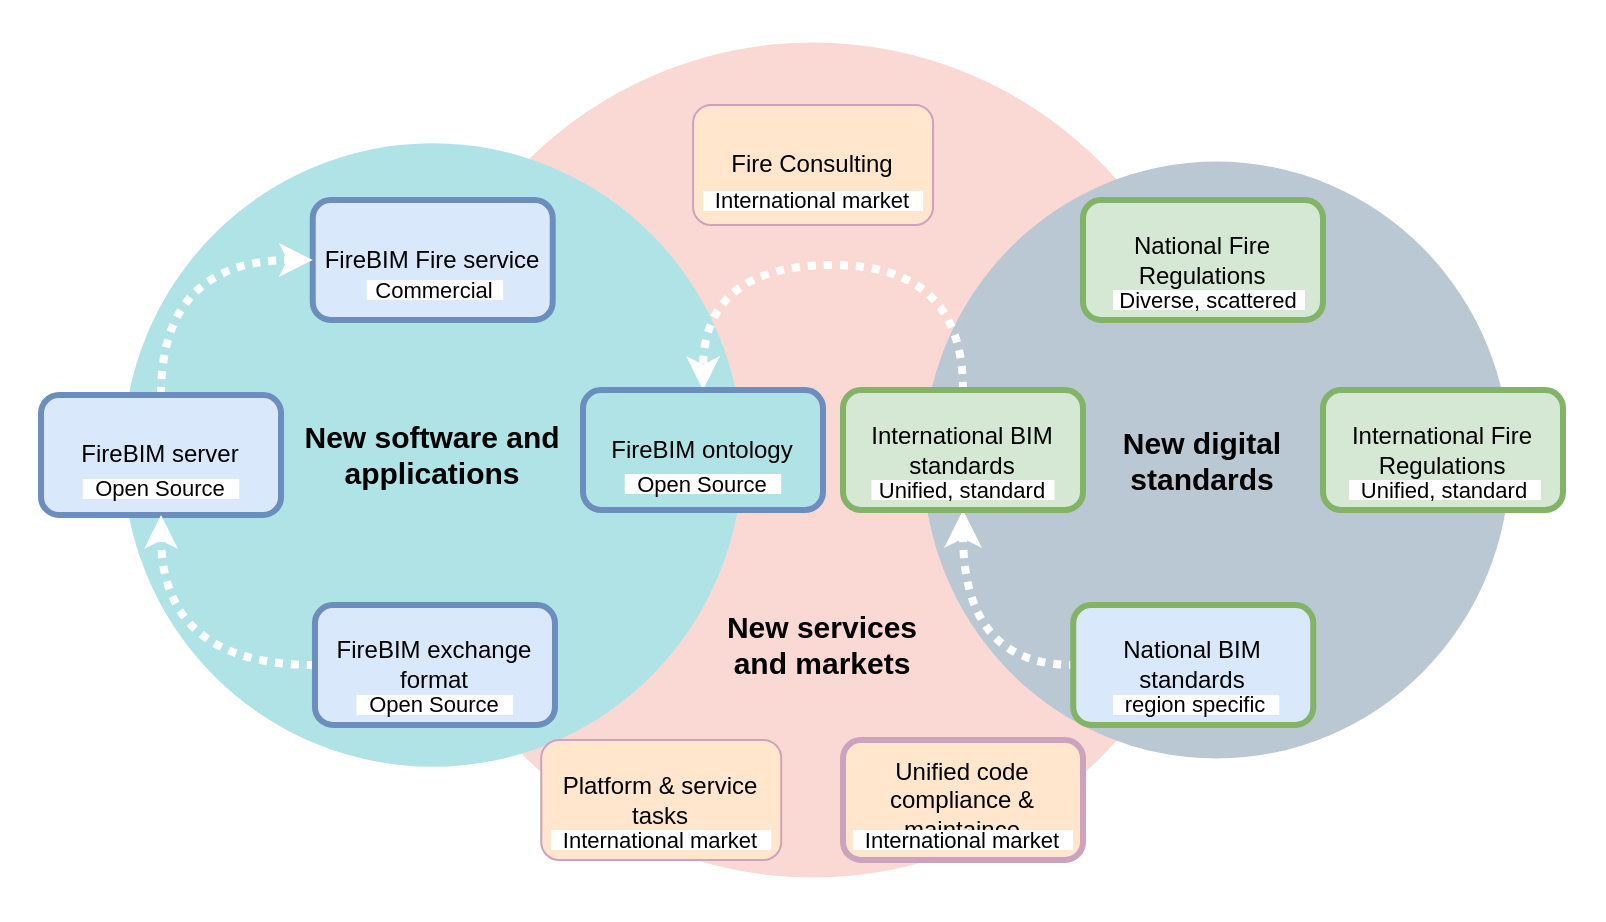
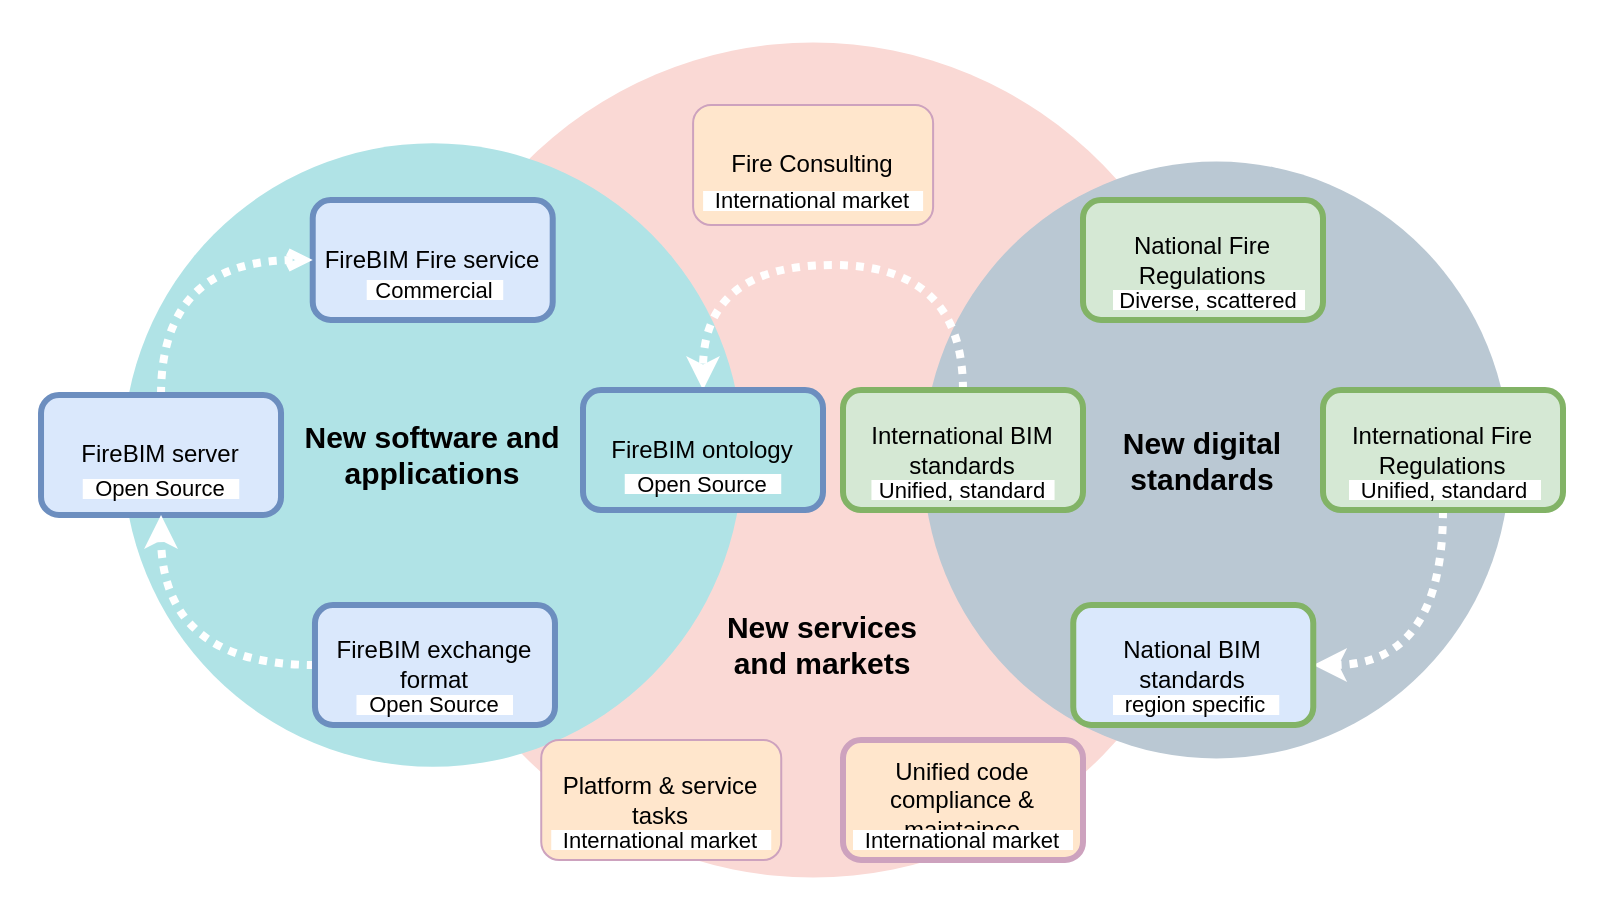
  <mxCell id="0" />
  <mxCell id="1" parent="0" />
  <mxCell id="2" value="" style="ellipse;whiteSpace=wrap;html=1;fillColor=#fad9d5;strokeColor=none;" vertex="1" parent="1"><mxGeometry x="201.09" y="20.75" width="409.91" height="417.5" as="geometry" /></mxCell>
  <mxCell id="3" value="" style="ellipse;whiteSpace=wrap;html=1;fillColor=#bac8d3;strokeColor=none;" vertex="1" parent="1"><mxGeometry x="461.05" y="80.25" width="293.35" height="298.5" as="geometry" /></mxCell>
  <mxCell id="4" value="" style="ellipse;whiteSpace=wrap;html=1;fillColor=#b0e3e6;strokeColor=none;" vertex="1" parent="1"><mxGeometry x="60.93" y="71.12" width="309.86" height="311.75" as="geometry" /></mxCell>
+ <mxCell id="5" style="edgeStyle=orthogonalEdgeStyle;curved=1;orthogonalLoop=1;jettySize=auto;html=1;exitX=0.5;exitY=1;exitDx=0;exitDy=0;entryX=1;entryY=0.5;entryDx=0;entryDy=0;dashed=1;dashPattern=1 1;startArrow=none;startFill=0;endArrow=classic;endFill=1;endSize=4;strokeWidth=4;strokeColor=#FFFFFF;" edge="1" parent="1" source="6" target="10"><mxGeometry relative="1" as="geometry" /></mxCell>
  <mxCell id="6" value="International Fire Regulations" style="rounded=1;whiteSpace=wrap;html=1;fillColor=#d5e8d4;strokeColor=#82b366;strokeWidth=3;" vertex="1" parent="1"><mxGeometry x="661" y="194.5" width="120" height="60" as="geometry" /></mxCell>
- <mxCell id="7" style="edgeStyle=orthogonalEdgeStyle;curved=1;orthogonalLoop=1;jettySize=auto;html=1;exitX=0.5;exitY=1;exitDx=0;exitDy=0;entryX=0;entryY=0.5;entryDx=0;entryDy=0;dashed=1;dashPattern=1 1;endSize=4;strokeWidth=4;startArrow=classic;startFill=1;endArrow=none;endFill=0;strokeColor=#FFFFFF;" edge="1" parent="1" source="9" target="10"><mxGeometry relative="1" as="geometry" /></mxCell>
  <mxCell id="8" style="edgeStyle=orthogonalEdgeStyle;curved=1;orthogonalLoop=1;jettySize=auto;html=1;exitX=0.5;exitY=0;exitDx=0;exitDy=0;entryX=0.5;entryY=0;entryDx=0;entryDy=0;dashed=1;dashPattern=1 1;startArrow=none;startFill=0;endArrow=classic;endFill=1;endSize=4;strokeWidth=4;strokeColor=#FFFFFF;" edge="1" parent="1" source="9" target="26"><mxGeometry relative="1" as="geometry"><Array as="points"><mxPoint x="481" y="132" /><mxPoint x="351" y="132" /></Array></mxGeometry></mxCell>
  <mxCell id="9" value="International BIM standards" style="rounded=1;whiteSpace=wrap;html=1;fillColor=#d5e8d4;strokeColor=#82b366;strokeWidth=3;" vertex="1" parent="1"><mxGeometry x="421" y="194.5" width="120" height="60" as="geometry" /></mxCell>
  <mxCell id="10" value="National BIM standards" style="rounded=1;whiteSpace=wrap;html=1;fillColor=#dae8fc;strokeColor=#82b366;strokeWidth=3;" vertex="1" parent="1"><mxGeometry x="536.13" y="302" width="120" height="60" as="geometry" /></mxCell>
  <mxCell id="11" value="National Fire Regulations" style="rounded=1;whiteSpace=wrap;html=1;fillColor=#d5e8d4;strokeColor=#82b366;strokeWidth=3;" vertex="1" parent="1"><mxGeometry x="541" y="99.5" width="120" height="60" as="geometry" /></mxCell>
  <mxCell id="12" value="New digital standards" style="rounded=1;whiteSpace=wrap;html=1;arcSize=50;fillColor=none;strokeColor=none;fontStyle=1;fontSize=15;" vertex="1" parent="1"><mxGeometry x="541" y="204.5" width="120" height="50" as="geometry" /></mxCell>
  <mxCell id="13" value="New services and markets" style="rounded=1;whiteSpace=wrap;html=1;arcSize=50;fillColor=none;strokeColor=none;fontStyle=1;fontSize=15;" vertex="1" parent="1"><mxGeometry x="351.05" y="297" width="120" height="50" as="geometry" /></mxCell>
  <mxCell id="14" value="New software and applications" style="rounded=1;whiteSpace=wrap;html=1;arcSize=50;fillColor=none;strokeColor=none;fontStyle=1;fontSize=15;" vertex="1" parent="1"><mxGeometry x="151" y="202" width="129.73" height="50" as="geometry" /></mxCell>
  <mxCell id="15" value="Fire Consulting" style="rounded=1;whiteSpace=wrap;html=1;fillColor=#ffe6cc;strokeColor=#CDA2BE;" vertex="1" parent="1"><mxGeometry x="346.05" y="52" width="120" height="60" as="geometry" /></mxCell>
  <mxCell id="16" value="&lt;span&gt;&lt;font style=&quot;font-size: 11px&quot;&gt;International market&lt;/font&gt;&lt;/span&gt;" style="rounded=0;whiteSpace=wrap;html=1;strokeColor=none;verticalAlign=middle;arcSize=10;" vertex="1" parent="1"><mxGeometry x="351.05" y="95" width="110" height="10" as="geometry" /></mxCell>
  <mxCell id="17" value="Platform &amp;amp; service tasks" style="rounded=1;whiteSpace=wrap;html=1;fillColor=#ffe6cc;strokeColor=#CDA2BE;" vertex="1" parent="1"><mxGeometry x="270.12" y="369.5" width="120" height="60" as="geometry" /></mxCell>
  <mxCell id="18" value="&lt;span&gt;&lt;font style=&quot;font-size: 11px&quot;&gt;International market&lt;/font&gt;&lt;/span&gt;" style="rounded=0;whiteSpace=wrap;html=1;strokeColor=none;verticalAlign=middle;arcSize=10;" vertex="1" parent="1"><mxGeometry x="275.12" y="414.5" width="110" height="10" as="geometry" /></mxCell>
  <mxCell id="19" value="Unified code compliance &amp;amp; maintaince" style="rounded=1;whiteSpace=wrap;html=1;fillColor=#ffe6cc;strokeColor=#CDA2BE;strokeWidth=3;" vertex="1" parent="1"><mxGeometry x="421" y="369.5" width="120" height="60" as="geometry" /></mxCell>
  <mxCell id="20" value="&lt;span&gt;&lt;font style=&quot;font-size: 11px&quot;&gt;International market&lt;/font&gt;&lt;/span&gt;" style="rounded=0;whiteSpace=wrap;html=1;strokeColor=none;verticalAlign=middle;arcSize=10;" vertex="1" parent="1"><mxGeometry x="426" y="414.5" width="110" height="10" as="geometry" /></mxCell>
  <mxCell id="21" value="FireBIM Fire service" style="rounded=1;whiteSpace=wrap;html=1;fillColor=#dae8fc;strokeColor=#6c8ebf;strokeWidth=3;" vertex="1" parent="1"><mxGeometry x="155.86" y="99.5" width="120" height="60" as="geometry" /></mxCell>
  <mxCell id="22" value="&lt;span&gt;&lt;font style=&quot;font-size: 11px&quot;&gt;Commercial&lt;/font&gt;&lt;/span&gt;" style="rounded=0;whiteSpace=wrap;html=1;strokeColor=none;verticalAlign=middle;arcSize=10;fillColor=default;shadow=0;" vertex="1" parent="1"><mxGeometry x="182.86" y="139.5" width="68.25" height="10" as="geometry" /></mxCell>
- <mxCell id="23" style="edgeStyle=orthogonalEdgeStyle;curved=1;orthogonalLoop=1;jettySize=auto;html=1;exitX=0.5;exitY=0;exitDx=0;exitDy=0;entryX=0;entryY=0.5;entryDx=0;entryDy=0;dashed=1;dashPattern=1 1;startArrow=none;startFill=0;endArrow=classic;endFill=1;endSize=4;strokeWidth=4;strokeColor=#FFFFFF;" edge="1" parent="1" source="24" target="21"><mxGeometry relative="1" as="geometry" /></mxCell>
+ <mxCell id="23" style="edgeStyle=orthogonalEdgeStyle;curved=1;orthogonalLoop=1;jettySize=auto;html=1;exitX=0.5;exitY=0;exitDx=0;exitDy=0;entryX=0;entryY=0.5;entryDx=0;entryDy=0;dashed=1;dashPattern=1 1;startArrow=none;startFill=0;endArrow=open;endFill=1;endSize=4;strokeWidth=4;strokeColor=#FFFFFF;" edge="1" parent="1" source="24" target="21"><mxGeometry relative="1" as="geometry" /></mxCell>
  <mxCell id="24" value="FireBIM server" style="rounded=1;whiteSpace=wrap;html=1;fillColor=#dae8fc;strokeColor=#6c8ebf;strokeWidth=3;" vertex="1" parent="1"><mxGeometry x="20.01" y="197" width="120" height="60" as="geometry" /></mxCell>
  <mxCell id="25" value="&lt;span&gt;&lt;font style=&quot;font-size: 11px&quot;&gt;Open Source&lt;/font&gt;&lt;/span&gt;" style="rounded=0;whiteSpace=wrap;html=1;strokeColor=none;verticalAlign=middle;arcSize=10;" vertex="1" parent="1"><mxGeometry x="40.88" y="239" width="78.25" height="10" as="geometry" /></mxCell>
  <mxCell id="26" value="FireBIM ontology" style="rounded=1;whiteSpace=wrap;html=1;fillColor=#b0e3e6;strokeColor=#6c8ebf;strokeWidth=3;" vertex="1" parent="1"><mxGeometry x="291" y="194.5" width="120" height="60" as="geometry" /></mxCell>
  <mxCell id="27" value="&lt;span&gt;&lt;font style=&quot;font-size: 11px&quot;&gt;Open Source&lt;/font&gt;&lt;/span&gt;" style="rounded=0;whiteSpace=wrap;html=1;strokeColor=none;verticalAlign=middle;arcSize=10;" vertex="1" parent="1"><mxGeometry x="311.87" y="236.5" width="78.25" height="10" as="geometry" /></mxCell>
  <mxCell id="28" style="edgeStyle=orthogonalEdgeStyle;curved=1;orthogonalLoop=1;jettySize=auto;html=1;exitX=0;exitY=0.5;exitDx=0;exitDy=0;entryX=0.5;entryY=1;entryDx=0;entryDy=0;dashed=1;dashPattern=1 1;startArrow=none;startFill=0;endArrow=classic;endFill=1;endSize=4;strokeWidth=4;strokeColor=#FFFFFF;" edge="1" parent="1" source="29" target="24"><mxGeometry relative="1" as="geometry" /></mxCell>
  <mxCell id="29" value="FireBIM exchange format" style="rounded=1;whiteSpace=wrap;html=1;fillColor=#dae8fc;strokeColor=#6c8ebf;strokeWidth=3;" vertex="1" parent="1"><mxGeometry x="156.99" y="302" width="120" height="60" as="geometry" /></mxCell>
  <mxCell id="30" value="&lt;span&gt;&lt;font style=&quot;font-size: 11px&quot;&gt;Open Source&lt;/font&gt;&lt;/span&gt;" style="rounded=0;whiteSpace=wrap;html=1;strokeColor=none;verticalAlign=middle;arcSize=10;" vertex="1" parent="1"><mxGeometry x="177.74" y="347" width="78.25" height="10" as="geometry" /></mxCell>
  <mxCell id="31" value="&lt;span&gt;&lt;font style=&quot;font-size: 11px&quot;&gt;Diverse, scattered&lt;/font&gt;&lt;/span&gt;" style="rounded=0;whiteSpace=wrap;html=1;strokeColor=none;verticalAlign=middle;arcSize=10;" vertex="1" parent="1"><mxGeometry x="556" y="144.5" width="96" height="10" as="geometry" /></mxCell>
  <mxCell id="32" value="&lt;span&gt;&lt;font style=&quot;font-size: 11px&quot;&gt;Unified, standard&lt;/font&gt;&lt;/span&gt;" style="rounded=0;whiteSpace=wrap;html=1;strokeColor=none;verticalAlign=middle;arcSize=10;" vertex="1" parent="1"><mxGeometry x="674" y="239.5" width="96" height="10" as="geometry" /></mxCell>
  <mxCell id="33" value="&lt;span&gt;&lt;font style=&quot;font-size: 11px&quot;&gt;region specific&lt;/font&gt;&lt;/span&gt;" style="rounded=0;whiteSpace=wrap;html=1;strokeColor=none;verticalAlign=middle;arcSize=10;" vertex="1" parent="1"><mxGeometry x="556" y="347" width="83.13" height="10" as="geometry" /></mxCell>
  <mxCell id="34" value="&lt;span&gt;&lt;font style=&quot;font-size: 11px&quot;&gt;Unified, standard&lt;/font&gt;&lt;/span&gt;" style="rounded=0;whiteSpace=wrap;html=1;strokeColor=none;verticalAlign=middle;arcSize=10;" vertex="1" parent="1"><mxGeometry x="435.22" y="239.5" width="91.56" height="10" as="geometry" /></mxCell>
